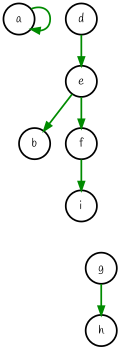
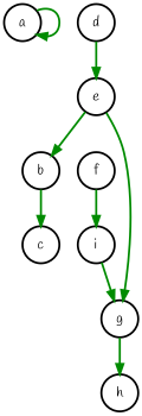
  digraph {
    fontname=Handlee
    node [fontname=Handlee penwidth=2 shape=circle]
    edge [color=green4 penwidth=2]
    a
    b
+   c
    d
    e
    f
    i
    g
    h
    a -> a
+   b -> c
    d -> e
    e -> b
-   e -> f
+   e -> g
    f -> i
+   i -> g
    g -> h
  }
